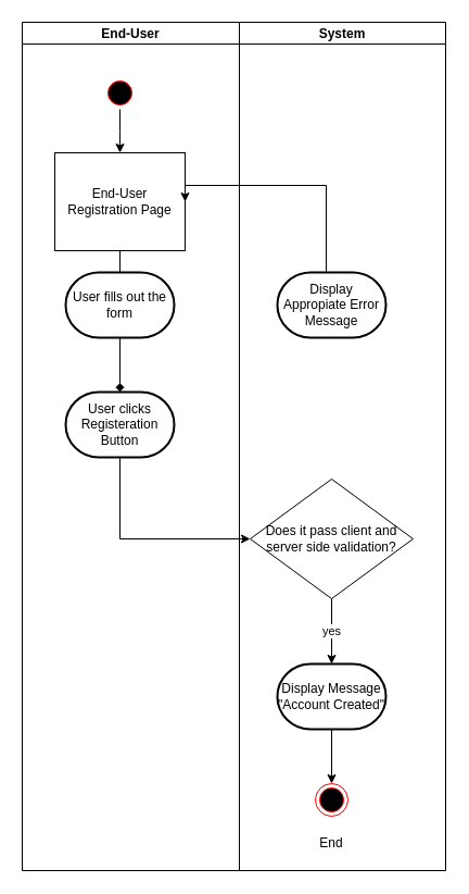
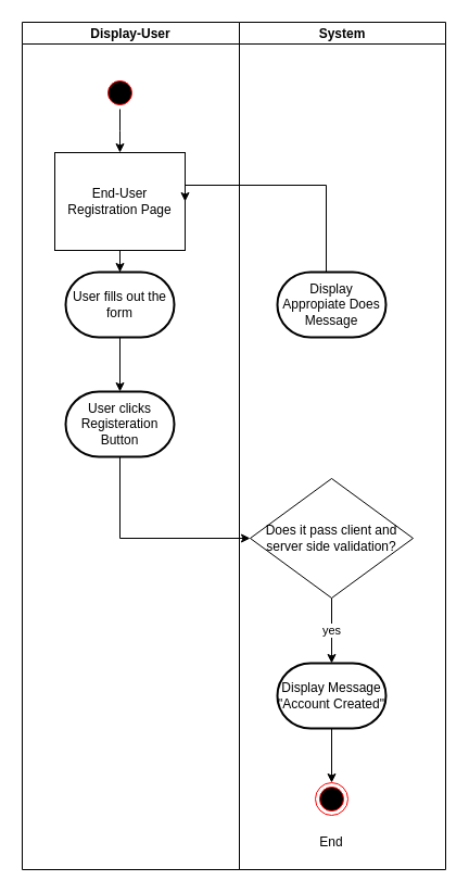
  <mxCell id="0" />
  <mxCell id="1" parent="0" />
- <mxCell id="2" value="End-User" style="swimlane;startSize=20;" parent="1" vertex="1"><mxGeometry x="20" y="20" width="200" height="780" as="geometry" /></mxCell>
+ <mxCell id="2" value="Display-User" style="swimlane;startSize=20;" parent="1" vertex="1"><mxGeometry x="20" y="20" width="200" height="780" as="geometry" /></mxCell>
  <mxCell id="3" value="User fills out the form" style="strokeWidth=2;html=1;shape=mxgraph.flowchart.terminator;whiteSpace=wrap;" parent="2" vertex="1"><mxGeometry x="40" y="230" width="100" height="60" as="geometry" /></mxCell>
  <mxCell id="4" style="edgeStyle=orthogonalEdgeStyle;rounded=0;orthogonalLoop=1;jettySize=auto;html=1;entryX=0.5;entryY=0;entryDx=0;entryDy=0;entryPerimeter=0;" parent="2" source="5" edge="1"><mxGeometry relative="1" as="geometry"><mxPoint x="90" y="120" as="targetPoint" /></mxGeometry></mxCell>
  <mxCell id="5" value="" style="ellipse;html=1;shape=startState;fillColor=#000000;strokeColor=#ff0000;" parent="2" vertex="1"><mxGeometry x="75" y="50" width="30" height="30" as="geometry" /></mxCell>
- <mxCell id="6" style="edgeStyle=orthogonalEdgeStyle;rounded=0;orthogonalLoop=1;jettySize=auto;html=1;endArrow=none;" parent="2" source="7" target="3" edge="1"><mxGeometry relative="1" as="geometry" /></mxCell>
+ <mxCell id="6" style="edgeStyle=orthogonalEdgeStyle;rounded=0;orthogonalLoop=1;jettySize=auto;html=1;" parent="2" source="7" target="3" edge="1"><mxGeometry relative="1" as="geometry" /></mxCell>
  <mxCell id="7" value="End-User Registration Page" style="rounded=0;whiteSpace=wrap;html=1;" parent="2" vertex="1"><mxGeometry x="30" y="120" width="120" height="90" as="geometry" /></mxCell>
  <mxCell id="8" value="User clicks Registeration Button" style="strokeWidth=2;html=1;shape=mxgraph.flowchart.terminator;whiteSpace=wrap;" parent="2" vertex="1"><mxGeometry x="40" y="340" width="100" height="60" as="geometry" /></mxCell>
- <mxCell id="9" style="edgeStyle=orthogonalEdgeStyle;rounded=0;orthogonalLoop=1;jettySize=auto;html=1;exitX=0.5;exitY=1;exitDx=0;exitDy=0;exitPerimeter=0;entryX=0.5;entryY=0;entryDx=0;entryDy=0;entryPerimeter=0;endArrow=diamond;" parent="2" source="3" target="8" edge="1"><mxGeometry relative="1" as="geometry"><mxPoint x="440.238" y="180" as="targetPoint" /></mxGeometry></mxCell>
+ <mxCell id="9" style="edgeStyle=orthogonalEdgeStyle;rounded=0;orthogonalLoop=1;jettySize=auto;html=1;exitX=0.5;exitY=1;exitDx=0;exitDy=0;exitPerimeter=0;entryX=0.5;entryY=0;entryDx=0;entryDy=0;entryPerimeter=0;" parent="2" source="3" target="8" edge="1"><mxGeometry relative="1" as="geometry"><mxPoint x="440.238" y="180" as="targetPoint" /></mxGeometry></mxCell>
  <mxCell id="10" value="System" style="swimlane;startSize=20;" parent="1" vertex="1"><mxGeometry x="220" y="20" width="190" height="780" as="geometry" /></mxCell>
  <mxCell id="11" value="Does it pass client and server side validation?" style="rhombus;whiteSpace=wrap;html=1;" parent="10" vertex="1"><mxGeometry x="10" y="420" width="150" height="110" as="geometry" /></mxCell>
  <mxCell id="12" style="edgeStyle=orthogonalEdgeStyle;rounded=0;orthogonalLoop=1;jettySize=auto;html=1;entryX=0.5;entryY=0;entryDx=0;entryDy=0;" parent="10" source="13" target="15" edge="1"><mxGeometry relative="1" as="geometry" /></mxCell>
  <mxCell id="13" value="Display Message &quot;Account Created&quot;" style="strokeWidth=2;html=1;shape=mxgraph.flowchart.terminator;whiteSpace=wrap;" parent="10" vertex="1"><mxGeometry x="35" y="590" width="100" height="60" as="geometry" /></mxCell>
  <mxCell id="14" value="yes" style="edgeStyle=orthogonalEdgeStyle;rounded=0;orthogonalLoop=1;jettySize=auto;html=1;entryX=0.5;entryY=0;entryDx=0;entryDy=0;exitX=0.5;exitY=1;exitDx=0;exitDy=0;entryPerimeter=0;" parent="10" source="11" target="13" edge="1"><mxGeometry relative="1" as="geometry"><mxPoint x="-100.0" y="620" as="targetPoint" /></mxGeometry></mxCell>
  <mxCell id="15" value="" style="ellipse;html=1;shape=endState;fillColor=#000000;strokeColor=#ff0000;" parent="10" vertex="1"><mxGeometry x="70" y="700" width="30" height="30" as="geometry" /></mxCell>
  <mxCell id="16" value="End" style="text;html=1;strokeColor=none;fillColor=none;align=center;verticalAlign=middle;whiteSpace=wrap;rounded=0;" parent="10" vertex="1"><mxGeometry x="55" y="740" width="60" height="30" as="geometry" /></mxCell>
- <mxCell id="17" value="Display Appropiate Error Message" style="strokeWidth=2;html=1;shape=mxgraph.flowchart.terminator;whiteSpace=wrap;" parent="10" vertex="1"><mxGeometry x="35" y="230" width="100" height="60" as="geometry" /></mxCell>
+ <mxCell id="17" value="Display Appropiate Does Message" style="strokeWidth=2;html=1;shape=mxgraph.flowchart.terminator;whiteSpace=wrap;" parent="10" vertex="1"><mxGeometry x="35" y="230" width="100" height="60" as="geometry" /></mxCell>
  <mxCell id="18" style="edgeStyle=orthogonalEdgeStyle;rounded=0;orthogonalLoop=1;jettySize=auto;html=1;" parent="1" source="8" edge="1"><mxGeometry relative="1" as="geometry"><mxPoint x="230" y="495" as="targetPoint" /><Array as="points"><mxPoint x="110" y="495" /></Array></mxGeometry></mxCell>
  <mxCell id="19" style="edgeStyle=orthogonalEdgeStyle;rounded=0;orthogonalLoop=1;jettySize=auto;html=1;entryX=1;entryY=0.5;entryDx=0;entryDy=0;" parent="1" source="17" target="7" edge="1"><mxGeometry relative="1" as="geometry"><Array as="points"><mxPoint x="300" y="170" /></Array></mxGeometry></mxCell>
